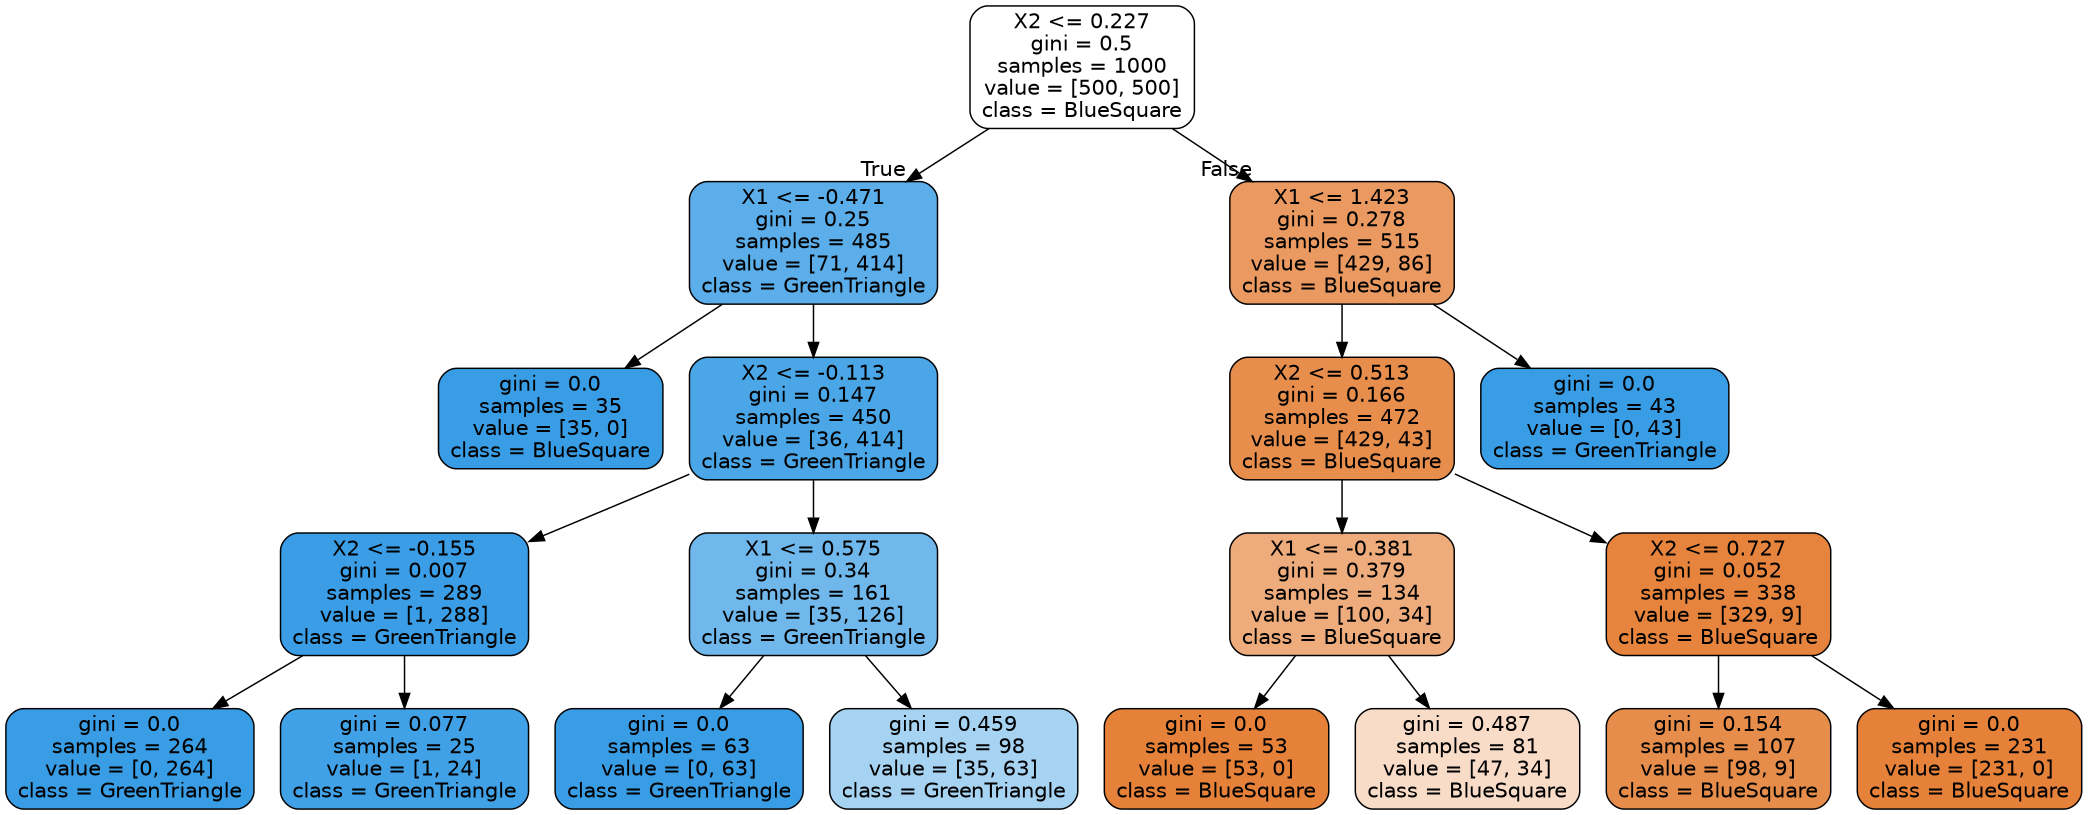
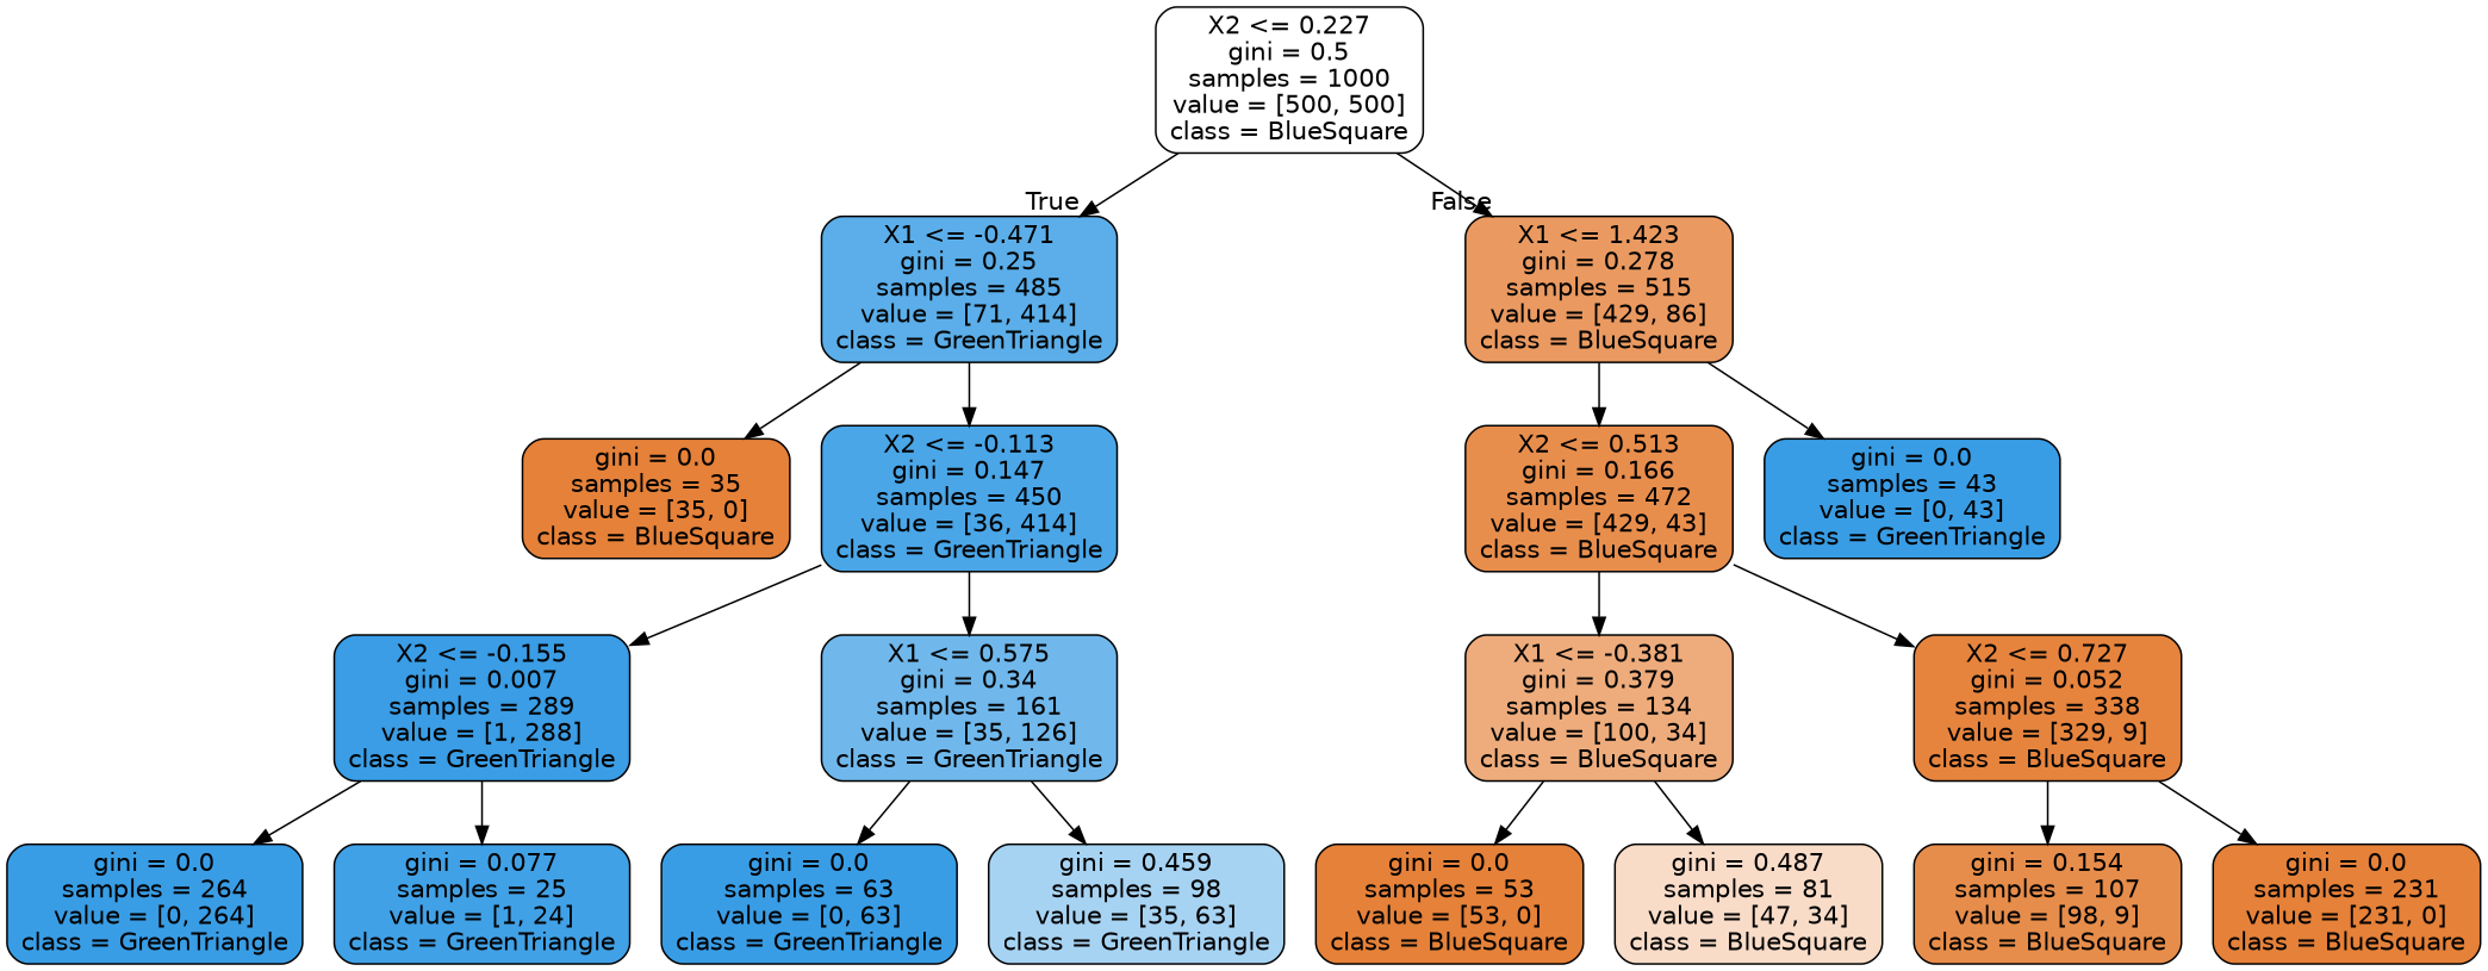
  digraph {
    node [color=black fillcolor="#e58139" fontname=helvetica shape=box style="filled, rounded"]
    edge [fontname=helvetica]
    n1 [fillcolor="#ffffff" label="X2 <= 0.227\ngini = 0.5\nsamples = 1000\nvalue = [500, 500]\nclass = BlueSquare"]
    n2 [fillcolor="#5baee9" label="X1 <= -0.471\ngini = 0.25\nsamples = 485\nvalue = [71, 414]\nclass = GreenTriangle"]
    n3 [fillcolor="#ea9a61" label="X1 <= 1.423\ngini = 0.278\nsamples = 515\nvalue = [429, 86]\nclass = BlueSquare"]
-   n4 [fillcolor="#399de5" label="gini = 0.0\nsamples = 35\nvalue = [35, 0]\nclass = BlueSquare"]
+   n4 [label="gini = 0.0\nsamples = 35\nvalue = [35, 0]\nclass = BlueSquare"]
    n5 [fillcolor="#4aa6e7" label="X2 <= -0.113\ngini = 0.147\nsamples = 450\nvalue = [36, 414]\nclass = GreenTriangle"]
    n6 [fillcolor="#3a9de5" label="X2 <= -0.155\ngini = 0.007\nsamples = 289\nvalue = [1, 288]\nclass = GreenTriangle"]
    n7 [fillcolor="#70b8ec" label="X1 <= 0.575\ngini = 0.34\nsamples = 161\nvalue = [35, 126]\nclass = GreenTriangle"]
    n8 [fillcolor="#399de5" label="gini = 0.0\nsamples = 264\nvalue = [0, 264]\nclass = GreenTriangle"]
    n9 [fillcolor="#41a1e6" label="gini = 0.077\nsamples = 25\nvalue = [1, 24]\nclass = GreenTriangle"]
    n10 [fillcolor="#399de5" label="gini = 0.0\nsamples = 63\nvalue = [0, 63]\nclass = GreenTriangle"]
    n11 [fillcolor="#a7d3f3" label="gini = 0.459\nsamples = 98\nvalue = [35, 63]\nclass = GreenTriangle"]
    n12 [fillcolor="#e88e4d" label="X2 <= 0.513\ngini = 0.166\nsamples = 472\nvalue = [429, 43]\nclass = BlueSquare"]
    n13 [fillcolor="#399de5" label="gini = 0.0\nsamples = 43\nvalue = [0, 43]\nclass = GreenTriangle"]
    n14 [fillcolor="#eeac7c" label="X1 <= -0.381\ngini = 0.379\nsamples = 134\nvalue = [100, 34]\nclass = BlueSquare"]
    n15 [fillcolor="#e6843e" label="X2 <= 0.727\ngini = 0.052\nsamples = 338\nvalue = [329, 9]\nclass = BlueSquare"]
    n16 [label="gini = 0.0\nsamples = 53\nvalue = [53, 0]\nclass = BlueSquare"]
    n17 [fillcolor="#f8dcc8" label="gini = 0.487\nsamples = 81\nvalue = [47, 34]\nclass = BlueSquare"]
    n18 [fillcolor="#e78d4b" label="gini = 0.154\nsamples = 107\nvalue = [98, 9]\nclass = BlueSquare"]
    n19 [label="gini = 0.0\nsamples = 231\nvalue = [231, 0]\nclass = BlueSquare"]
    n1 -> n2 [headlabel=True labelangle=45 labeldistance=2.5]
    n1 -> n3 [headlabel=False labelangle=-45 labeldistance=2.5]
    n2 -> n4
    n2 -> n5
    n3 -> n12
    n3 -> n13
    n5 -> n6
    n5 -> n7
    n6 -> n8
    n6 -> n9
    n7 -> n10
    n7 -> n11
    n12 -> n14
    n12 -> n15
    n14 -> n16
    n14 -> n17
    n15 -> n18
    n15 -> n19
  }
